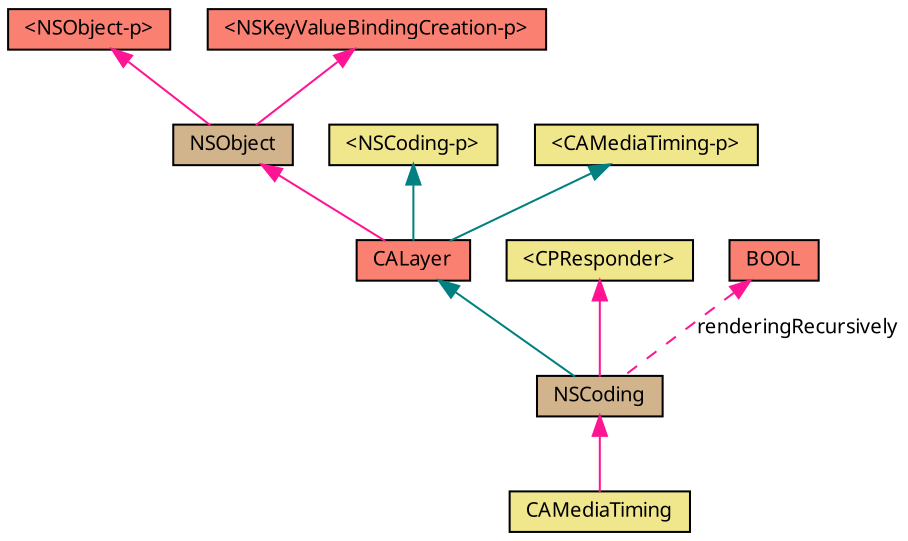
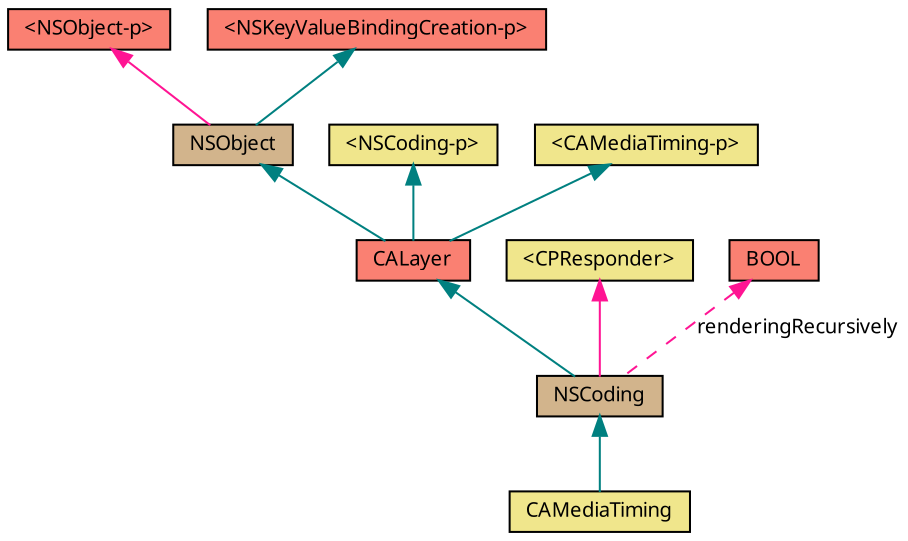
  digraph {
    node [color=black fillcolor=khaki fontname="Lucinda Grande" fontsize=10 shape=record style=filled]
    edge [color=deeppink dir=back fontname="Lucinda Grande" fontsize=10 labelfontname="Lucinda Grande" labelfontsize=10 style=solid]
    n1 [fontcolor=black height=0.2 label=CAMediaTiming width=0.4]
    n2 [fillcolor=tan height=0.2 label=NSCoding width=0.4]
    n3 [fillcolor=salmon height=0.2 label=CALayer width=0.4]
    n4 [fillcolor=tan height=0.2 label=NSObject width=0.4]
    n5 [fillcolor=salmon height=0.2 label="\<NSObject-p\>" width=0.4]
    n6 [height=0.2 label="\<CPResponder\>" width=0.4]
    n7 [fillcolor=salmon height=0.2 label="\<NSKeyValueBindingCreation-p\>" width=0.4]
    n8 [height=0.2 label="\<NSCoding-p\>" width=0.4]
    n9 [height=0.2 label="\<CAMediaTiming-p\>" width=0.4]
    n10 [fillcolor=salmon height=0.2 label=BOOL width=0.4]
-   n2 -> n1
+   n2 -> n1 [color=teal]
    n3 -> n2 [color=teal]
-   n4 -> n3
+   n4 -> n3 [color=teal]
    n5 -> n4
    n6 -> n2
-   n7 -> n4
+   n7 -> n4 [color=teal]
    n8 -> n3 [color=teal]
    n9 -> n3 [color=teal]
    n10 -> n2 [label=renderingRecursively style=dashed]
  }
